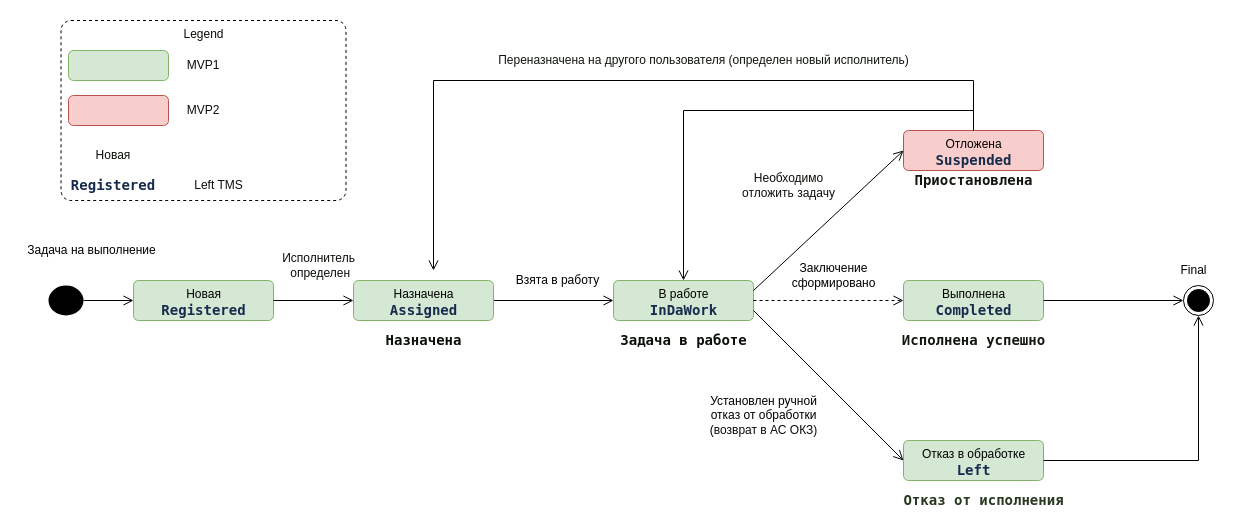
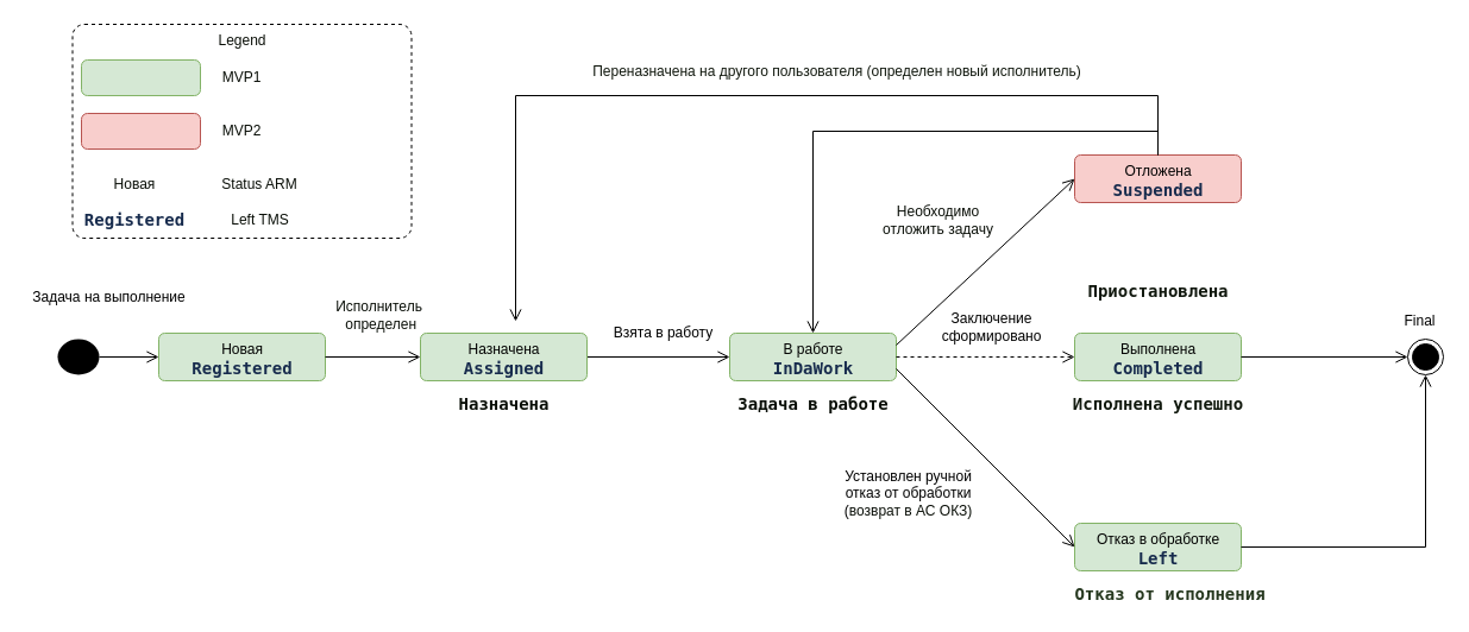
  <mxCell id="0" />
  <mxCell id="1" parent="0" />
  <mxCell id="2" value="Задача на выполнение" style="text;html=1;align=center;verticalAlign=middle;resizable=0;points=[];autosize=1;strokeColor=none;fillColor=none;" vertex="1" parent="1"><mxGeometry x="20.5" y="240" width="140" height="20" as="geometry" /></mxCell>
  <mxCell id="3" value="Новая" style="html=1;align=center;verticalAlign=top;rounded=1;absoluteArcSize=1;arcSize=10;dashed=0;fillColor=#d5e8d4;strokeColor=#82b366;" vertex="1" parent="1"><mxGeometry x="133" y="280" width="140" height="40" as="geometry" /></mxCell>
  <mxCell id="4" value="В работе" style="html=1;align=center;verticalAlign=top;rounded=1;absoluteArcSize=1;arcSize=10;dashed=0;fillColor=#d5e8d4;strokeColor=#82b366;" vertex="1" parent="1"><mxGeometry x="613" y="280" width="140" height="40" as="geometry" /></mxCell>
  <mxCell id="5" value="Выполнена" style="html=1;align=center;verticalAlign=top;rounded=1;absoluteArcSize=1;arcSize=10;dashed=0;fillColor=#d5e8d4;strokeColor=#82b366;" vertex="1" parent="1"><mxGeometry x="903" y="280" width="140" height="40" as="geometry" /></mxCell>
  <mxCell id="6" value="Отказ в обработке" style="html=1;align=center;verticalAlign=top;rounded=1;absoluteArcSize=1;arcSize=10;dashed=0;fillColor=#d5e8d4;strokeColor=#82b366;" vertex="1" parent="1"><mxGeometry x="903" y="440" width="140" height="40" as="geometry" /></mxCell>
  <mxCell id="7" value="" style="ellipse;html=1;shape=endState;fillColor=#000000;strokeColor=#000000;" vertex="1" parent="1"><mxGeometry x="1183" y="285" width="30" height="30" as="geometry" /></mxCell>
  <mxCell id="8" value="" style="ellipse;fillColor=#000000;strokeColor=none;" vertex="1" parent="1"><mxGeometry x="48" y="285" width="35" height="30" as="geometry" /></mxCell>
  <mxCell id="9" value="" style="endArrow=open;startArrow=none;endFill=0;startFill=0;endSize=8;html=1;verticalAlign=bottom;labelBackgroundColor=none;strokeWidth=1;rounded=0;entryX=0;entryY=0.5;entryDx=0;entryDy=0;exitX=1;exitY=0.75;exitDx=0;exitDy=0;" edge="1" parent="1" source="4" target="6"><mxGeometry width="160" relative="1" as="geometry"><mxPoint x="643" y="370" as="sourcePoint" /><mxPoint x="803" y="370" as="targetPoint" /></mxGeometry></mxCell>
  <mxCell id="10" value="" style="endArrow=open;startArrow=none;endFill=0;startFill=0;endSize=8;html=1;verticalAlign=bottom;labelBackgroundColor=none;strokeWidth=1;rounded=0;entryX=0;entryY=0.5;entryDx=0;entryDy=0;exitX=1;exitY=0.5;exitDx=0;exitDy=0;dashed=1;" edge="1" parent="1" source="4" target="5"><mxGeometry width="160" relative="1" as="geometry"><mxPoint x="773" y="320" as="sourcePoint" /><mxPoint x="893" y="380" as="targetPoint" /></mxGeometry></mxCell>
  <mxCell id="11" value="" style="endArrow=open;startArrow=none;endFill=0;startFill=0;endSize=8;html=1;verticalAlign=bottom;labelBackgroundColor=none;strokeWidth=1;rounded=0;exitX=1;exitY=0.5;exitDx=0;exitDy=0;" edge="1" parent="1" source="30" target="4"><mxGeometry width="160" relative="1" as="geometry"><mxPoint x="783" y="330" as="sourcePoint" /><mxPoint x="903" y="390" as="targetPoint" /></mxGeometry></mxCell>
  <mxCell id="12" value="" style="endArrow=open;startArrow=none;endFill=0;startFill=0;endSize=8;html=1;verticalAlign=bottom;labelBackgroundColor=none;strokeWidth=1;rounded=0;entryX=0;entryY=0.5;entryDx=0;entryDy=0;exitX=1;exitY=0.5;exitDx=0;exitDy=0;" edge="1" parent="1" source="8" target="3"><mxGeometry width="160" relative="1" as="geometry"><mxPoint x="563" y="335" as="sourcePoint" /><mxPoint x="683" y="395" as="targetPoint" /></mxGeometry></mxCell>
  <mxCell id="13" value="" style="endArrow=open;startArrow=none;endFill=0;startFill=0;endSize=8;html=1;verticalAlign=bottom;labelBackgroundColor=none;strokeWidth=1;rounded=0;entryX=0;entryY=0.5;entryDx=0;entryDy=0;exitX=1;exitY=0.5;exitDx=0;exitDy=0;" edge="1" parent="1" source="5" target="7"><mxGeometry width="160" relative="1" as="geometry"><mxPoint x="803" y="350" as="sourcePoint" /><mxPoint x="923" y="410" as="targetPoint" /></mxGeometry></mxCell>
  <mxCell id="14" value="" style="endArrow=open;startArrow=none;endFill=0;startFill=0;endSize=8;html=1;verticalAlign=bottom;labelBackgroundColor=none;strokeWidth=1;rounded=0;entryX=0.5;entryY=1;entryDx=0;entryDy=0;exitX=1;exitY=0.5;exitDx=0;exitDy=0;" edge="1" parent="1" source="6" target="7"><mxGeometry width="160" relative="1" as="geometry"><mxPoint x="813" y="360" as="sourcePoint" /><mxPoint x="933" y="420" as="targetPoint" /><Array as="points"><mxPoint x="1198" y="460" /></Array></mxGeometry></mxCell>
  <mxCell id="15" value="Final" style="text;html=1;align=center;verticalAlign=middle;resizable=0;points=[];autosize=1;strokeColor=none;fillColor=none;" vertex="1" parent="1"><mxGeometry x="1173" y="260" width="40" height="20" as="geometry" /></mxCell>
  <mxCell id="16" value="Взята в работу" style="text;html=1;align=center;verticalAlign=middle;resizable=0;points=[];autosize=1;strokeColor=none;fillColor=none;" vertex="1" parent="1"><mxGeometry x="507" y="270" width="100" height="20" as="geometry" /></mxCell>
  <mxCell id="17" value="Установлен ручной &lt;br&gt;отказ от обработки &lt;br&gt;(&lt;span style=&quot;color: rgb(10 , 15 , 8)&quot;&gt;возврат в АС ОКЗ)&lt;/span&gt;" style="text;html=1;align=center;verticalAlign=middle;resizable=0;points=[];autosize=1;strokeColor=none;fillColor=none;" vertex="1" parent="1"><mxGeometry x="703" y="390" width="120" height="50" as="geometry" /></mxCell>
  <mxCell id="18" value="Заключение &lt;br&gt;сформировано" style="text;html=1;align=center;verticalAlign=middle;resizable=0;points=[];autosize=1;strokeColor=none;fillColor=none;" vertex="1" parent="1"><mxGeometry x="783" y="260" width="100" height="30" as="geometry" /></mxCell>
  <mxCell id="19" value="Отложена" style="html=1;align=center;verticalAlign=top;rounded=1;absoluteArcSize=1;arcSize=10;dashed=0;fillColor=#f8cecc;strokeColor=#b85450;" vertex="1" parent="1"><mxGeometry x="903" y="130" width="140" height="40" as="geometry" /></mxCell>
  <mxCell id="20" value="" style="endArrow=open;startArrow=none;endFill=0;startFill=0;endSize=8;html=1;verticalAlign=bottom;labelBackgroundColor=none;strokeWidth=1;rounded=0;entryX=0;entryY=0.5;entryDx=0;entryDy=0;exitX=1;exitY=0.25;exitDx=0;exitDy=0;" edge="1" parent="1" source="4" target="19"><mxGeometry width="160" relative="1" as="geometry"><mxPoint x="763" y="310" as="sourcePoint" /><mxPoint x="893" y="310" as="targetPoint" /></mxGeometry></mxCell>
  <mxCell id="21" value="&lt;pre title=&quot;&quot; style=&quot;margin-top: 0px ; margin-bottom: 0px ; padding: 0px ; font-family: &amp;#34;confluenceinstalledfont&amp;#34; , monospace ; color: rgb(23 , 43 , 77) ; font-size: 14px ; text-align: left&quot;&gt;&lt;b&gt;InDaWork&lt;/b&gt;&lt;/pre&gt;" style="text;html=1;align=center;verticalAlign=middle;resizable=0;points=[];autosize=1;strokeColor=none;fillColor=none;" vertex="1" parent="1"><mxGeometry x="643" y="300" width="80" height="20" as="geometry" /></mxCell>
  <mxCell id="22" value="&lt;pre title=&quot;&quot; style=&quot;margin-top: 0px ; margin-bottom: 0px ; padding: 0px ; font-family: &amp;quot;confluenceinstalledfont&amp;quot; , monospace ; color: rgb(23 , 43 , 77) ; font-size: 14px ; text-align: left&quot;&gt;Completed&lt;/pre&gt;" style="text;html=1;align=center;verticalAlign=middle;resizable=0;points=[];autosize=1;strokeColor=none;fillColor=none;fontStyle=1" vertex="1" parent="1"><mxGeometry x="933" y="300" width="80" height="20" as="geometry" /></mxCell>
  <mxCell id="23" value="&lt;pre title=&quot;&quot; style=&quot;margin-top: 0px ; margin-bottom: 0px ; padding: 0px ; font-family: &amp;quot;confluenceinstalledfont&amp;quot; , monospace ; color: rgb(23 , 43 , 77) ; font-size: 14px ; text-align: left&quot;&gt;Left&lt;/pre&gt;" style="text;html=1;align=center;verticalAlign=middle;resizable=0;points=[];autosize=1;strokeColor=none;fillColor=none;fontStyle=1" vertex="1" parent="1"><mxGeometry x="948" y="460" width="50" height="20" as="geometry" /></mxCell>
  <mxCell id="24" value="&lt;pre title=&quot;&quot; style=&quot;margin-top: 0px ; margin-bottom: 0px ; padding: 0px ; font-family: &amp;#34;confluenceinstalledfont&amp;#34; , monospace ; font-size: 14px ; text-align: left&quot;&gt;&lt;font color=&quot;#26381f&quot;&gt;&lt;b&gt;Отказ от исполнения&lt;/b&gt;&lt;/font&gt;&lt;/pre&gt;" style="text;html=1;align=center;verticalAlign=middle;resizable=0;points=[];autosize=1;strokeColor=none;fillColor=none;fontStyle=0" vertex="1" parent="1"><mxGeometry x="903" y="490" width="160" height="20" as="geometry" /></mxCell>
  <mxCell id="25" value="&lt;pre title=&quot;&quot; style=&quot;margin-top: 0px ; margin-bottom: 0px ; padding: 0px ; font-family: &amp;#34;confluenceinstalledfont&amp;#34; , monospace ; font-size: 14px ; text-align: left&quot;&gt;&lt;b&gt;&lt;font color=&quot;#11190e&quot;&gt;Исполнена успешно&lt;/font&gt;&lt;/b&gt;&lt;/pre&gt;" style="text;html=1;align=center;verticalAlign=middle;resizable=0;points=[];autosize=1;strokeColor=none;fillColor=none;fontColor=#26381F;" vertex="1" parent="1"><mxGeometry x="898" y="330" width="150" height="20" as="geometry" /></mxCell>
  <mxCell id="26" value="&lt;pre title=&quot;&quot; style=&quot;margin-top: 0px ; margin-bottom: 0px ; padding: 0px ; font-family: &amp;#34;confluenceinstalledfont&amp;#34; , monospace ; font-size: 14px ; text-align: left&quot;&gt;&lt;b&gt;&lt;font color=&quot;#0a0f08&quot;&gt;Задача в работе&lt;/font&gt;&lt;/b&gt;&lt;/pre&gt;" style="text;html=1;align=center;verticalAlign=middle;resizable=0;points=[];autosize=1;strokeColor=none;fillColor=none;fontColor=#11190E;" vertex="1" parent="1"><mxGeometry x="618" y="330" width="130" height="20" as="geometry" /></mxCell>
  <mxCell id="27" value="&lt;pre title=&quot;&quot; style=&quot;margin-top: 0px ; margin-bottom: 0px ; padding: 0px ; font-family: &amp;#34;confluenceinstalledfont&amp;#34; , monospace ; color: rgb(23 , 43 , 77) ; font-size: 14px ; text-align: left&quot;&gt;&lt;b&gt;Suspended&lt;/b&gt;&lt;/pre&gt;" style="text;html=1;align=center;verticalAlign=middle;resizable=0;points=[];autosize=1;strokeColor=none;fillColor=none;fontColor=#182414;" vertex="1" parent="1"><mxGeometry x="933" y="150" width="80" height="20" as="geometry" /></mxCell>
- <mxCell id="28" value="&lt;pre title=&quot;&quot; style=&quot;margin-top: 0px ; margin-bottom: 0px ; padding: 0px ; font-family: &amp;#34;confluenceinstalledfont&amp;#34; , monospace ; font-size: 14px ; text-align: left&quot;&gt;&lt;b&gt;&lt;font color=&quot;#10170d&quot;&gt;Приостановлена&lt;/font&gt;&lt;/b&gt;&lt;/pre&gt;" style="text;html=1;align=center;verticalAlign=middle;resizable=0;points=[];autosize=1;strokeColor=none;fillColor=none;fontColor=#182414;" vertex="1" parent="1"><mxGeometry x="913" y="170" width="120" height="20" as="geometry" /></mxCell>
+ <mxCell id="28" value="&lt;pre title=&quot;&quot; style=&quot;margin-top: 0px ; margin-bottom: 0px ; padding: 0px ; font-family: &amp;#34;confluenceinstalledfont&amp;#34; , monospace ; font-size: 14px ; text-align: left&quot;&gt;&lt;b&gt;&lt;font color=&quot;#10170d&quot;&gt;Приостановлена&lt;/font&gt;&lt;/b&gt;&lt;/pre&gt;" style="text;html=1;align=center;verticalAlign=middle;resizable=0;points=[];autosize=1;strokeColor=none;fillColor=none;fontColor=#182414;" vertex="1" parent="1"><mxGeometry x="913" y="235" width="120" height="20" as="geometry" /></mxCell>
  <mxCell id="29" value="Переназначена на другого пользователя (определен новый исполнитель)" style="text;html=1;align=center;verticalAlign=middle;resizable=0;points=[];autosize=1;strokeColor=none;fillColor=none;fontColor=#10170D;" vertex="1" parent="1"><mxGeometry x="488" y="50" width="430" height="20" as="geometry" /></mxCell>
  <mxCell id="30" value="Назначена" style="html=1;align=center;verticalAlign=top;rounded=1;absoluteArcSize=1;arcSize=10;dashed=0;fillColor=#d5e8d4;strokeColor=#82b366;" vertex="1" parent="1"><mxGeometry x="353" y="280" width="140" height="40" as="geometry" /></mxCell>
  <mxCell id="31" value="&lt;pre title=&quot;&quot; style=&quot;margin-top: 0px ; margin-bottom: 0px ; padding: 0px ; font-family: &amp;#34;confluenceinstalledfont&amp;#34; , monospace ; color: rgb(23 , 43 , 77) ; font-size: 14px ; text-align: left&quot;&gt;&lt;b&gt;Assigned&lt;/b&gt;&lt;/pre&gt;" style="text;html=1;align=center;verticalAlign=middle;resizable=0;points=[];autosize=1;strokeColor=none;fillColor=none;fontColor=#10170D;" vertex="1" parent="1"><mxGeometry x="383" y="300" width="80" height="20" as="geometry" /></mxCell>
  <mxCell id="32" value="&lt;pre title=&quot;&quot; style=&quot;margin-top: 0px ; margin-bottom: 0px ; padding: 0px ; font-family: &amp;#34;confluenceinstalledfont&amp;#34; , monospace ; font-size: 14px ; text-align: left&quot;&gt;&lt;b&gt;&lt;font color=&quot;#0a0f08&quot;&gt;Назначена&lt;/font&gt;&lt;/b&gt;&lt;/pre&gt;" style="text;html=1;align=center;verticalAlign=middle;resizable=0;points=[];autosize=1;strokeColor=none;fillColor=none;fontColor=#10170D;" vertex="1" parent="1"><mxGeometry x="383" y="330" width="80" height="20" as="geometry" /></mxCell>
  <mxCell id="33" value="" style="endArrow=open;startArrow=none;endFill=0;startFill=0;endSize=8;html=1;verticalAlign=bottom;labelBackgroundColor=none;strokeWidth=1;rounded=0;exitX=1;exitY=0.5;exitDx=0;exitDy=0;entryX=0;entryY=0.5;entryDx=0;entryDy=0;" edge="1" parent="1" source="3" target="30"><mxGeometry width="160" relative="1" as="geometry"><mxPoint x="93" y="310" as="sourcePoint" /><mxPoint x="343" y="300" as="targetPoint" /></mxGeometry></mxCell>
  <mxCell id="34" value="" style="endArrow=open;startArrow=none;endFill=0;startFill=0;endSize=8;html=1;verticalAlign=bottom;labelBackgroundColor=none;strokeWidth=1;rounded=0;exitX=0.5;exitY=0;exitDx=0;exitDy=0;" edge="1" parent="1" source="19"><mxGeometry width="160" relative="1" as="geometry"><mxPoint x="103" y="320" as="sourcePoint" /><mxPoint x="433" y="270" as="targetPoint" /><Array as="points"><mxPoint x="973" y="80" /><mxPoint x="433" y="80" /></Array></mxGeometry></mxCell>
  <mxCell id="35" value="Исполнитель&lt;br&gt;&amp;nbsp;определен" style="text;html=1;align=center;verticalAlign=middle;resizable=0;points=[];autosize=1;strokeColor=none;fillColor=none;fontColor=#0A0F08;" vertex="1" parent="1"><mxGeometry x="273" y="250" width="90" height="30" as="geometry" /></mxCell>
  <mxCell id="36" value="Необходимо &lt;br&gt;отложить задачу" style="text;html=1;align=center;verticalAlign=middle;resizable=0;points=[];autosize=1;strokeColor=none;fillColor=none;fontColor=#0A0F08;" vertex="1" parent="1"><mxGeometry x="733" y="170" width="110" height="30" as="geometry" /></mxCell>
  <mxCell id="37" value="Legend" style="html=1;align=center;verticalAlign=top;rounded=1;absoluteArcSize=1;arcSize=20;dashed=1;fontColor=#0A0F08;" vertex="1" parent="1"><mxGeometry x="60.5" y="20" width="285" height="180" as="geometry" /></mxCell>
  <mxCell id="38" value="" style="html=1;align=center;verticalAlign=top;rounded=1;absoluteArcSize=1;arcSize=10;dashed=0;fillColor=#d5e8d4;strokeColor=#82b366;" vertex="1" parent="1"><mxGeometry x="68" y="50" width="100" height="30" as="geometry" /></mxCell>
  <mxCell id="39" value="" style="html=1;align=center;verticalAlign=top;rounded=1;absoluteArcSize=1;arcSize=10;dashed=0;fillColor=#f8cecc;strokeColor=#b85450;" vertex="1" parent="1"><mxGeometry x="68" y="95" width="100" height="30" as="geometry" /></mxCell>
  <mxCell id="40" value="MVP1" style="text;html=1;strokeColor=none;fillColor=none;align=center;verticalAlign=middle;whiteSpace=wrap;rounded=0;fontColor=#0A0F08;" vertex="1" parent="1"><mxGeometry x="173" y="50" width="60" height="30" as="geometry" /></mxCell>
  <mxCell id="41" value="MVP2" style="text;html=1;strokeColor=none;fillColor=none;align=center;verticalAlign=middle;whiteSpace=wrap;rounded=0;fontColor=#0A0F08;" vertex="1" parent="1"><mxGeometry x="173" y="95" width="60" height="30" as="geometry" /></mxCell>
  <mxCell id="42" value="Новая" style="text;html=1;strokeColor=none;fillColor=none;align=center;verticalAlign=middle;whiteSpace=wrap;rounded=0;fontColor=#0A0F08;" vertex="1" parent="1"><mxGeometry x="83" y="140" width="60" height="30" as="geometry" /></mxCell>
+ <mxCell id="43" value="Status ARM" style="text;html=1;strokeColor=none;fillColor=none;align=center;verticalAlign=middle;whiteSpace=wrap;rounded=0;fontColor=#0A0F08;" vertex="1" parent="1"><mxGeometry x="163" y="140" width="110" height="30" as="geometry" /></mxCell>
  <mxCell id="44" value="Left TMS" style="text;html=1;strokeColor=none;fillColor=none;align=center;verticalAlign=middle;whiteSpace=wrap;rounded=0;fontColor=#0A0F08;" vertex="1" parent="1"><mxGeometry x="170.5" y="170" width="95" height="30" as="geometry" /></mxCell>
  <mxCell id="45" value="&lt;pre style=&quot;margin-top: 0px ; margin-bottom: 0px ; padding: 0px ; font-family: &amp;#34;confluenceinstalledfont&amp;#34; , monospace ; color: rgb(23 , 43 , 77) ; font-size: 14px ; text-align: left ; background-color: rgb(255 , 255 , 255)&quot;&gt;&lt;b&gt;Registered&lt;/b&gt;&lt;/pre&gt;" style="text;html=1;strokeColor=none;fillColor=none;align=center;verticalAlign=middle;whiteSpace=wrap;rounded=0;fontColor=#0A0F08;" vertex="1" parent="1"><mxGeometry x="83" y="170" width="60" height="30" as="geometry" /></mxCell>
  <mxCell id="46" value="&lt;pre style=&quot;margin-top: 0px ; margin-bottom: 0px ; padding: 0px ; font-family: &amp;#34;confluenceinstalledfont&amp;#34; , monospace ; color: rgb(23 , 43 , 77) ; font-size: 14px ; text-align: left&quot;&gt;Registered&lt;/pre&gt;" style="text;align=center;verticalAlign=middle;resizable=0;points=[];autosize=1;strokeColor=none;fillColor=none;fontColor=default;fontStyle=1;html=1;labelBackgroundColor=#D5E8D4;" vertex="1" parent="1"><mxGeometry x="158" y="300" width="90" height="20" as="geometry" /></mxCell>
  <mxCell id="47" value="" style="endArrow=open;startArrow=none;endFill=0;startFill=0;endSize=8;html=1;verticalAlign=bottom;labelBackgroundColor=none;strokeWidth=1;rounded=0;exitX=0.5;exitY=0;exitDx=0;exitDy=0;entryX=0.5;entryY=0;entryDx=0;entryDy=0;" edge="1" parent="1" source="19" target="4"><mxGeometry width="160" relative="1" as="geometry"><mxPoint x="983" y="140" as="sourcePoint" /><mxPoint x="443" y="280" as="targetPoint" /><Array as="points"><mxPoint x="973" y="110" /><mxPoint x="683" y="110" /></Array></mxGeometry></mxCell>
